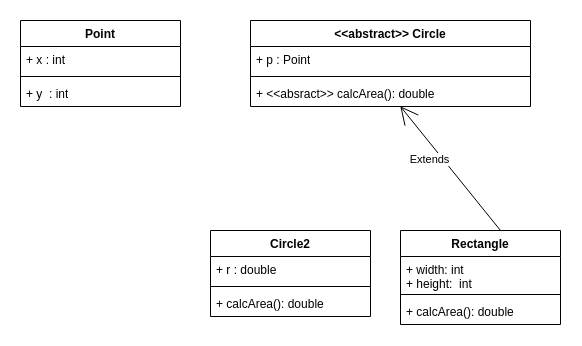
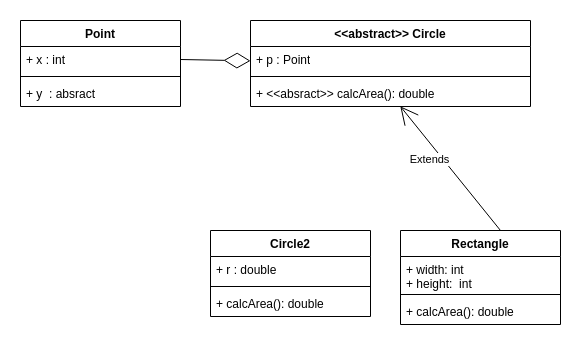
  <mxCell id="0" />
  <mxCell id="1" parent="0" />
  <mxCell id="2" value="Point" style="swimlane;fontStyle=1;align=center;verticalAlign=top;childLayout=stackLayout;horizontal=1;startSize=26;horizontalStack=0;resizeParent=1;resizeParentMax=0;resizeLast=0;collapsible=1;marginBottom=0;whiteSpace=wrap;html=1;" vertex="1" parent="1"><mxGeometry x="20" y="20" width="160" height="86" as="geometry" /></mxCell>
  <mxCell id="3" value="+ x : int" style="text;strokeColor=none;fillColor=none;align=left;verticalAlign=top;spacingLeft=4;spacingRight=4;overflow=hidden;rotatable=0;points=[[0,0.5],[1,0.5]];portConstraint=eastwest;whiteSpace=wrap;html=1;" vertex="1" parent="2"><mxGeometry y="26" width="160" height="26" as="geometry" /></mxCell>
  <mxCell id="4" value="" style="line;strokeWidth=1;fillColor=none;align=left;verticalAlign=middle;spacingTop=-1;spacingLeft=3;spacingRight=3;rotatable=0;labelPosition=right;points=[];portConstraint=eastwest;strokeColor=inherit;" vertex="1" parent="2"><mxGeometry y="52" width="160" height="8" as="geometry" /></mxCell>
- <mxCell id="5" value="+ y&amp;nbsp; : int" style="text;strokeColor=none;fillColor=none;align=left;verticalAlign=top;spacingLeft=4;spacingRight=4;overflow=hidden;rotatable=0;points=[[0,0.5],[1,0.5]];portConstraint=eastwest;whiteSpace=wrap;html=1;" vertex="1" parent="2"><mxGeometry y="60" width="160" height="26" as="geometry" /></mxCell>
+ <mxCell id="5" value="+ y&amp;nbsp; : absract" style="text;strokeColor=none;fillColor=none;align=left;verticalAlign=top;spacingLeft=4;spacingRight=4;overflow=hidden;rotatable=0;points=[[0,0.5],[1,0.5]];portConstraint=eastwest;whiteSpace=wrap;html=1;" vertex="1" parent="2"><mxGeometry y="60" width="160" height="26" as="geometry" /></mxCell>
+ <mxCell id="6" value="" style="endArrow=diamondThin;endFill=0;endSize=24;html=1;rounded=0;exitX=1;exitY=0.5;exitDx=0;exitDy=0;" edge="1" parent="1" source="3" target="7"><mxGeometry width="160" relative="1" as="geometry"><mxPoint x="210" y="62.5" as="sourcePoint" /><mxPoint x="300" y="63" as="targetPoint" /></mxGeometry></mxCell>
  <mxCell id="7" value="&amp;lt;&amp;lt;abstract&amp;gt;&amp;gt;&amp;nbsp;&lt;span style=&quot;background-color: initial;&quot;&gt;Circle&lt;/span&gt;" style="swimlane;fontStyle=1;align=center;verticalAlign=top;childLayout=stackLayout;horizontal=1;startSize=26;horizontalStack=0;resizeParent=1;resizeParentMax=0;resizeLast=0;collapsible=1;marginBottom=0;whiteSpace=wrap;html=1;" vertex="1" parent="1"><mxGeometry x="250" y="20" width="280" height="86" as="geometry" /></mxCell>
  <mxCell id="8" value="+ p : Point" style="text;strokeColor=none;fillColor=none;align=left;verticalAlign=top;spacingLeft=4;spacingRight=4;overflow=hidden;rotatable=0;points=[[0,0.5],[1,0.5]];portConstraint=eastwest;whiteSpace=wrap;html=1;" vertex="1" parent="7"><mxGeometry y="26" width="280" height="26" as="geometry" /></mxCell>
  <mxCell id="9" value="" style="line;strokeWidth=1;fillColor=none;align=left;verticalAlign=middle;spacingTop=-1;spacingLeft=3;spacingRight=3;rotatable=0;labelPosition=right;points=[];portConstraint=eastwest;strokeColor=inherit;" vertex="1" parent="7"><mxGeometry y="52" width="280" height="8" as="geometry" /></mxCell>
  <mxCell id="10" value="+ &amp;lt;&amp;lt;absract&amp;gt;&amp;gt; calcArea(): double" style="text;strokeColor=none;fillColor=none;align=left;verticalAlign=top;spacingLeft=4;spacingRight=4;overflow=hidden;rotatable=0;points=[[0,0.5],[1,0.5]];portConstraint=eastwest;whiteSpace=wrap;html=1;" vertex="1" parent="7"><mxGeometry y="60" width="280" height="26" as="geometry" /></mxCell>
  <mxCell id="11" value="Circle2" style="swimlane;fontStyle=1;align=center;verticalAlign=top;childLayout=stackLayout;horizontal=1;startSize=26;horizontalStack=0;resizeParent=1;resizeParentMax=0;resizeLast=0;collapsible=1;marginBottom=0;whiteSpace=wrap;html=1;" vertex="1" parent="1"><mxGeometry x="210" y="230" width="160" height="86" as="geometry" /></mxCell>
  <mxCell id="12" value="+ r : double" style="text;strokeColor=none;fillColor=none;align=left;verticalAlign=top;spacingLeft=4;spacingRight=4;overflow=hidden;rotatable=0;points=[[0,0.5],[1,0.5]];portConstraint=eastwest;whiteSpace=wrap;html=1;" vertex="1" parent="11"><mxGeometry y="26" width="160" height="26" as="geometry" /></mxCell>
  <mxCell id="13" value="" style="line;strokeWidth=1;fillColor=none;align=left;verticalAlign=middle;spacingTop=-1;spacingLeft=3;spacingRight=3;rotatable=0;labelPosition=right;points=[];portConstraint=eastwest;strokeColor=inherit;" vertex="1" parent="11"><mxGeometry y="52" width="160" height="8" as="geometry" /></mxCell>
  <mxCell id="14" value="+ calcArea(): double" style="text;strokeColor=none;fillColor=none;align=left;verticalAlign=top;spacingLeft=4;spacingRight=4;overflow=hidden;rotatable=0;points=[[0,0.5],[1,0.5]];portConstraint=eastwest;whiteSpace=wrap;html=1;" vertex="1" parent="11"><mxGeometry y="60" width="160" height="26" as="geometry" /></mxCell>
  <mxCell id="15" value="Rectangle" style="swimlane;fontStyle=1;align=center;verticalAlign=top;childLayout=stackLayout;horizontal=1;startSize=26;horizontalStack=0;resizeParent=1;resizeParentMax=0;resizeLast=0;collapsible=1;marginBottom=0;whiteSpace=wrap;html=1;" vertex="1" parent="1"><mxGeometry x="400" y="230" width="160" height="94" as="geometry" /></mxCell>
  <mxCell id="16" value="+ width: int&lt;div&gt;+ height:&amp;nbsp; int&lt;/div&gt;" style="text;strokeColor=none;fillColor=none;align=left;verticalAlign=top;spacingLeft=4;spacingRight=4;overflow=hidden;rotatable=0;points=[[0,0.5],[1,0.5]];portConstraint=eastwest;whiteSpace=wrap;html=1;" vertex="1" parent="15"><mxGeometry y="26" width="160" height="34" as="geometry" /></mxCell>
  <mxCell id="17" value="" style="line;strokeWidth=1;fillColor=none;align=left;verticalAlign=middle;spacingTop=-1;spacingLeft=3;spacingRight=3;rotatable=0;labelPosition=right;points=[];portConstraint=eastwest;strokeColor=inherit;" vertex="1" parent="15"><mxGeometry y="60" width="160" height="8" as="geometry" /></mxCell>
  <mxCell id="18" value="+ calcArea(): double" style="text;strokeColor=none;fillColor=none;align=left;verticalAlign=top;spacingLeft=4;spacingRight=4;overflow=hidden;rotatable=0;points=[[0,0.5],[1,0.5]];portConstraint=eastwest;whiteSpace=wrap;html=1;" vertex="1" parent="15"><mxGeometry y="68" width="160" height="26" as="geometry" /></mxCell>
  <mxCell id="19" value="Extends" style="endArrow=open;endSize=16;endFill=0;html=1;rounded=0;entryX=0.535;entryY=0.992;entryDx=0;entryDy=0;entryPerimeter=0;exitX=0.625;exitY=0;exitDx=0;exitDy=0;exitPerimeter=0;" edge="1" parent="1" source="15" target="10"><mxGeometry x="0.259" y="11" width="160" relative="1" as="geometry"><mxPoint x="120" y="230" as="sourcePoint" /><mxPoint x="334" y="118" as="targetPoint" /><mxPoint as="offset" /></mxGeometry></mxCell>
